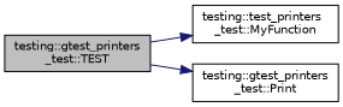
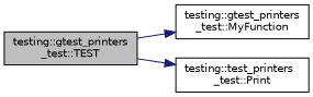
  digraph {
    rankdir=LR
    node [color=black fontname=Helvetica fontsize=10 shape=record]
    edge [color=midnightblue fontname=Helvetica fontsize=10 labelfontname=Helvetica labelfontsize=10 style=solid]
    n1 [fillcolor=grey75 fontcolor=black height=0.2 label="testing::gtest_printers\l_test::TEST" style=filled width=0.4]
-   n2 [height=0.2 label="testing::test_printers\l_test::MyFunction" width=0.4]
-   n3 [height=0.2 label="testing::gtest_printers\l_test::Print" width=0.4]
+   n2 [height=0.2 label="testing::gtest_printers\l_test::MyFunction" width=0.4]
+   n3 [height=0.2 label="testing::test_printers\l_test::Print" width=0.4]
    n1 -> n2
    n1 -> n3
  }
